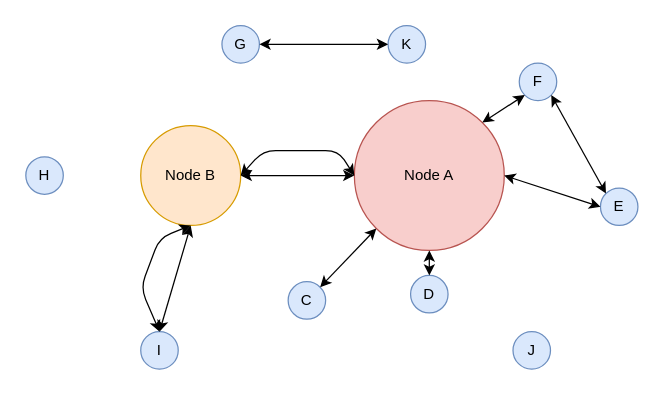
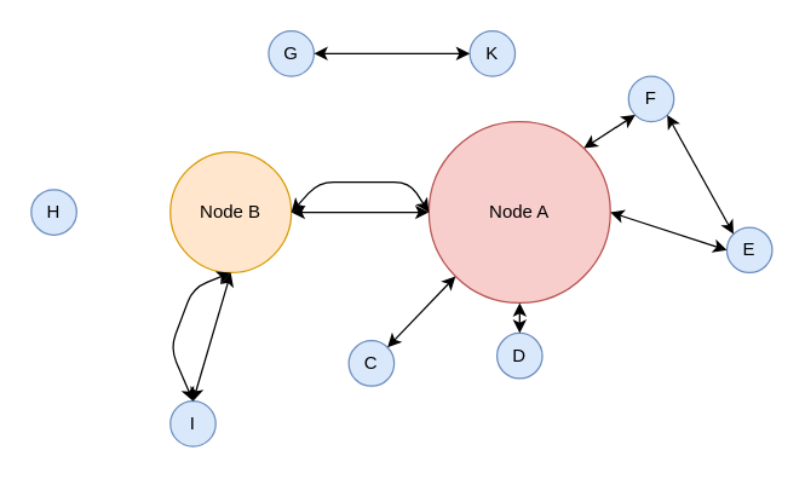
  <mxCell id="0" />
  <mxCell id="1" parent="0" />
  <mxCell id="2" value="Node B" style="ellipse;whiteSpace=wrap;html=1;aspect=fixed;fillColor=#ffe6cc;strokeColor=#d79b00;" vertex="1" parent="1"><mxGeometry x="112" y="100" width="80" height="80" as="geometry" /></mxCell>
  <mxCell id="3" value="Node A" style="ellipse;whiteSpace=wrap;html=1;aspect=fixed;fillColor=#f8cecc;strokeColor=#b85450;" vertex="1" parent="1"><mxGeometry x="283" y="80" width="120" height="120" as="geometry" /></mxCell>
  <mxCell id="4" value="C" style="ellipse;whiteSpace=wrap;html=1;aspect=fixed;fillColor=#dae8fc;strokeColor=#6c8ebf;" vertex="1" parent="1"><mxGeometry x="230" y="225" width="30" height="30" as="geometry" /></mxCell>
  <mxCell id="5" value="D" style="ellipse;whiteSpace=wrap;html=1;aspect=fixed;fillColor=#dae8fc;strokeColor=#6c8ebf;" vertex="1" parent="1"><mxGeometry x="328" y="220" width="30" height="30" as="geometry" /></mxCell>
  <mxCell id="6" value="" style="endArrow=classic;startArrow=classic;html=1;entryX=0;entryY=0.5;entryDx=0;entryDy=0;exitX=1;exitY=0.5;exitDx=0;exitDy=0;" edge="1" parent="1" source="2" target="3"><mxGeometry width="50" height="50" relative="1" as="geometry"><mxPoint x="210" y="270" as="sourcePoint" /><mxPoint x="260" y="220" as="targetPoint" /></mxGeometry></mxCell>
  <mxCell id="7" value="E" style="ellipse;whiteSpace=wrap;html=1;aspect=fixed;fillColor=#dae8fc;strokeColor=#6c8ebf;" vertex="1" parent="1"><mxGeometry x="480" y="150" width="30" height="30" as="geometry" /></mxCell>
  <mxCell id="8" value="F" style="ellipse;whiteSpace=wrap;html=1;aspect=fixed;fillColor=#dae8fc;strokeColor=#6c8ebf;" vertex="1" parent="1"><mxGeometry x="415" y="50" width="30" height="30" as="geometry" /></mxCell>
  <mxCell id="9" value="G" style="ellipse;whiteSpace=wrap;html=1;aspect=fixed;fillColor=#dae8fc;strokeColor=#6c8ebf;" vertex="1" parent="1"><mxGeometry x="177" y="20" width="30" height="30" as="geometry" /></mxCell>
  <mxCell id="10" value="H" style="ellipse;whiteSpace=wrap;html=1;aspect=fixed;fillColor=#dae8fc;strokeColor=#6c8ebf;" vertex="1" parent="1"><mxGeometry x="20" y="125" width="30" height="30" as="geometry" /></mxCell>
  <mxCell id="11" value="I" style="ellipse;whiteSpace=wrap;html=1;aspect=fixed;fillColor=#dae8fc;strokeColor=#6c8ebf;" vertex="1" parent="1"><mxGeometry x="112" y="265" width="30" height="30" as="geometry" /></mxCell>
- <mxCell id="12" value="J" style="ellipse;whiteSpace=wrap;html=1;aspect=fixed;fillColor=#dae8fc;strokeColor=#6c8ebf;" vertex="1" parent="1"><mxGeometry x="410" y="265" width="30" height="30" as="geometry" /></mxCell>
  <mxCell id="13" value="" style="endArrow=classic;startArrow=classic;html=1;entryX=0.5;entryY=1;entryDx=0;entryDy=0;exitX=0.5;exitY=0;exitDx=0;exitDy=0;" edge="1" parent="1" source="5" target="3"><mxGeometry width="50" height="50" relative="1" as="geometry"><mxPoint x="-70" y="340" as="sourcePoint" /><mxPoint x="-20" y="290" as="targetPoint" /></mxGeometry></mxCell>
  <mxCell id="14" value="" style="endArrow=classic;startArrow=classic;html=1;entryX=0;entryY=1;entryDx=0;entryDy=0;exitX=1;exitY=0;exitDx=0;exitDy=0;" edge="1" parent="1" source="4" target="3"><mxGeometry width="50" height="50" relative="1" as="geometry"><mxPoint x="-10" y="250" as="sourcePoint" /><mxPoint x="40" y="200" as="targetPoint" /></mxGeometry></mxCell>
  <mxCell id="15" value="" style="endArrow=classic;startArrow=classic;html=1;entryX=0.5;entryY=1;entryDx=0;entryDy=0;exitX=0.5;exitY=0;exitDx=0;exitDy=0;" edge="1" parent="1" source="11" target="2"><mxGeometry width="50" height="50" relative="1" as="geometry"><mxPoint x="52" y="250" as="sourcePoint" /><mxPoint x="102" y="200" as="targetPoint" /></mxGeometry></mxCell>
  <mxCell id="16" value="" style="endArrow=classic;startArrow=classic;html=1;entryX=1;entryY=1;entryDx=0;entryDy=0;exitX=0;exitY=0;exitDx=0;exitDy=0;" edge="1" parent="1" source="7" target="8"><mxGeometry width="50" height="50" relative="1" as="geometry"><mxPoint x="460" y="140" as="sourcePoint" /><mxPoint x="510" y="90" as="targetPoint" /></mxGeometry></mxCell>
  <mxCell id="17" value="" style="endArrow=classic;startArrow=classic;html=1;entryX=0;entryY=1;entryDx=0;entryDy=0;exitX=1;exitY=0;exitDx=0;exitDy=0;" edge="1" parent="1" source="3" target="8"><mxGeometry width="50" height="50" relative="1" as="geometry"><mxPoint x="280" y="70" as="sourcePoint" /><mxPoint x="330" y="20" as="targetPoint" /></mxGeometry></mxCell>
  <mxCell id="18" value="" style="endArrow=classic;startArrow=classic;html=1;entryX=0;entryY=0.5;entryDx=0;entryDy=0;exitX=1;exitY=0.5;exitDx=0;exitDy=0;" edge="1" parent="1" source="3" target="7"><mxGeometry width="50" height="50" relative="1" as="geometry"><mxPoint x="430" y="270" as="sourcePoint" /><mxPoint x="480" y="220" as="targetPoint" /></mxGeometry></mxCell>
  <mxCell id="19" value="K" style="ellipse;whiteSpace=wrap;html=1;aspect=fixed;fillColor=#dae8fc;strokeColor=#6c8ebf;" vertex="1" parent="1"><mxGeometry x="310" y="20" width="30" height="30" as="geometry" /></mxCell>
  <mxCell id="20" value="" style="endArrow=classic;startArrow=classic;html=1;entryX=0;entryY=0.5;entryDx=0;entryDy=0;exitX=1;exitY=0.5;exitDx=0;exitDy=0;" edge="1" parent="1" source="9" target="19"><mxGeometry width="50" height="50" relative="1" as="geometry"><mxPoint x="240" y="90" as="sourcePoint" /><mxPoint x="290" y="40" as="targetPoint" /></mxGeometry></mxCell>
  <mxCell id="21" value="" style="endArrow=classic;startArrow=classic;html=1;entryX=0.5;entryY=1;entryDx=0;entryDy=0;exitX=0.5;exitY=0;exitDx=0;exitDy=0;" edge="1" parent="1" source="11" target="2"><mxGeometry width="50" height="50" relative="1" as="geometry"><mxPoint x="52" y="260" as="sourcePoint" /><mxPoint x="102" y="210" as="targetPoint" /><Array as="points"><mxPoint x="112" y="230" /><mxPoint x="127" y="190" /></Array></mxGeometry></mxCell>
  <mxCell id="22" value="" style="endArrow=classic;startArrow=classic;html=1;entryX=0;entryY=0.5;entryDx=0;entryDy=0;exitX=1;exitY=0.5;exitDx=0;exitDy=0;" edge="1" parent="1" source="2" target="3"><mxGeometry width="50" height="50" relative="1" as="geometry"><mxPoint x="210" y="110" as="sourcePoint" /><mxPoint x="260" y="60" as="targetPoint" /><Array as="points"><mxPoint x="210" y="120" /><mxPoint x="270" y="120" /></Array></mxGeometry></mxCell>
